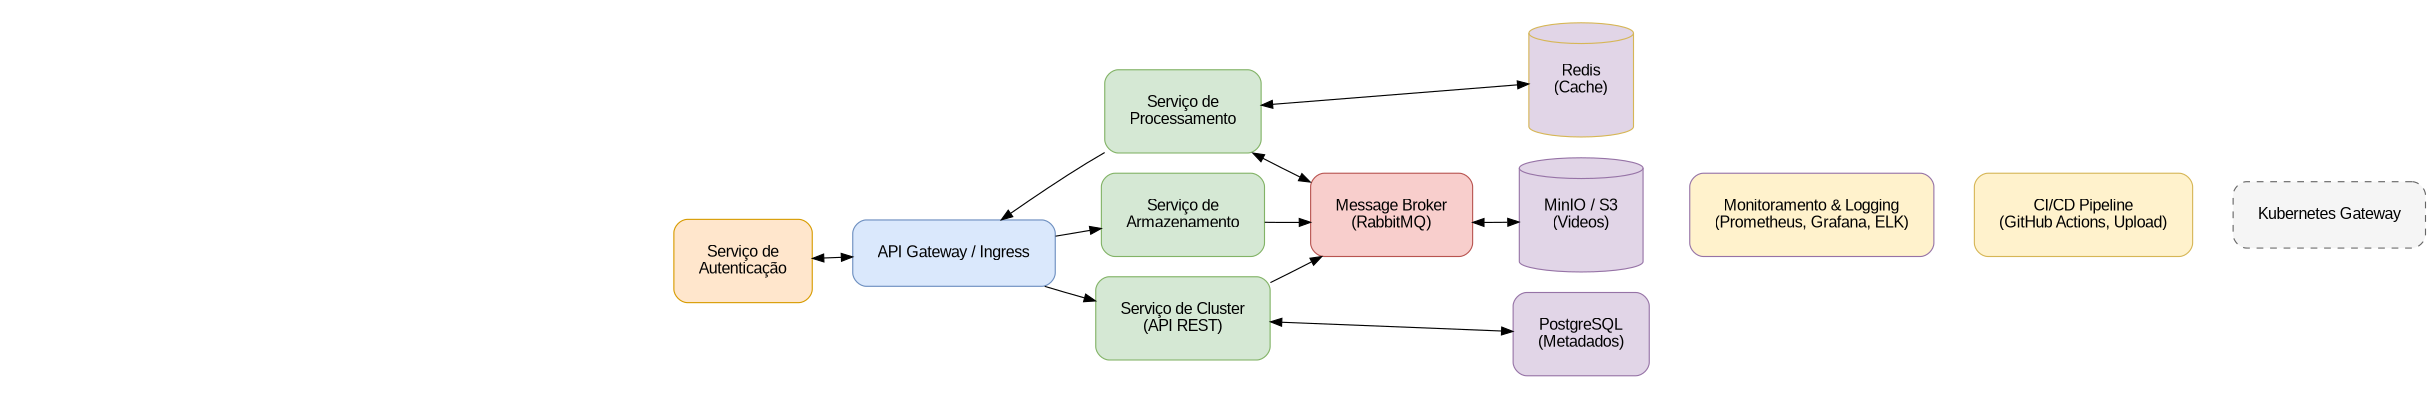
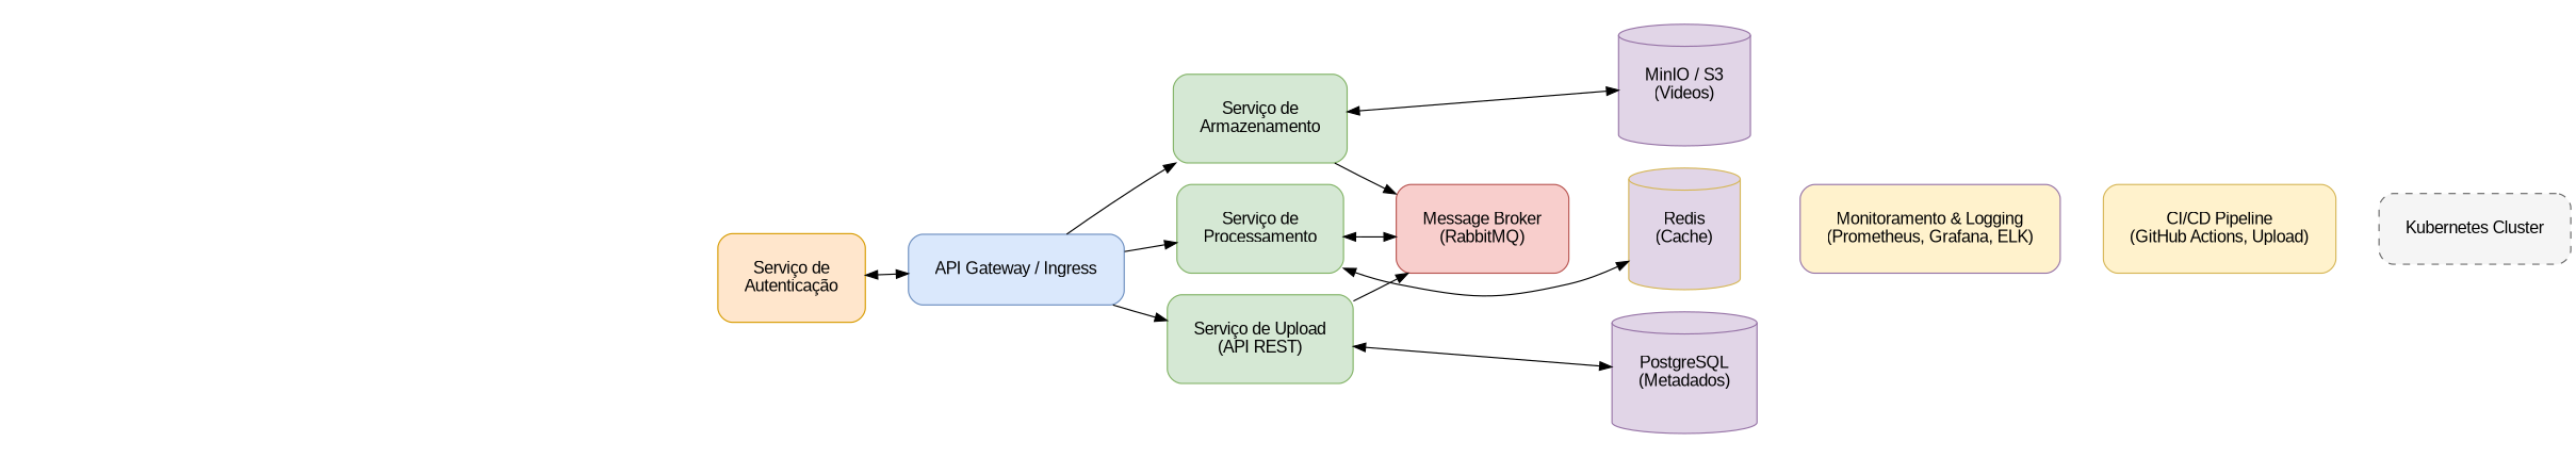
  digraph {
    rankdir=LR
    node [color="#82b366" fillcolor="#d5e8d4" fontname=Arial margin=0.3 shape=box style="filled,rounded"]
    edge [fontname=Arial style=invis weight=2]
    n1 [color="#6c8ebf" fillcolor="#dae8fc" label="API Gateway / Ingress"]
    n2 [color="#d79b00" fillcolor="#ffe6cc" label="Serviço de\nAutenticação"]
    title [shape=none style=invis color="" fillcolor=""]
-   n4 [label="Serviço de Cluster\n(API REST)"]
+   n4 [label="Serviço de Upload\n(API REST)"]
    n5 [label="Serviço de\nProcessamento"]
    n6 [label="Serviço de\nArmazenamento"]
-   n7 [color="#9673a6" fillcolor="#e1d5e7" label="PostgreSQL\n(Metadados)"]
+   n7 [color="#9673a6" fillcolor="#e1d5e7" label="PostgreSQL\n(Metadados)" shape=cylinder]
    n8 [color="#d6b656" fillcolor="#e1d5e7" label="Redis\n(Cache)" shape=cylinder]
    n9 [color="#9673a6" fillcolor="#e1d5e7" label="MinIO / S3\n(Videos)" shape=cylinder]
    n10 [color="#9673a6" fillcolor="#fff2cc" label="Monitoramento & Logging\n(Prometheus, Grafana, ELK)"]
    n11 [color="#d6b656" fillcolor="#fff2cc" label="CI/CD Pipeline\n(GitHub Actions, Upload)"]
    n12 [color="#b85450" fillcolor="#f8cecc" label="Message Broker\n(RabbitMQ)"]
-   n13 [color="#666666" fillcolor="#f5f5f5" label="Kubernetes Gateway" style="filled,rounded,dashed"]
+   n13 [color="#666666" fillcolor="#f5f5f5" label="Kubernetes Cluster" style="filled,rounded,dashed"]
    subgraph cluster_1 {
      style=invis
      n1
      n2
    }
    subgraph cluster_2 {
      fontname="Arial Bold"
      fontsize=20
      label="Arquitetura de Microsserviços - Processamento de Vídeos"
      style=invis
      title
    }
    subgraph cluster_3 {
      style=invis
      n4
      n5
      n6
    }
    subgraph cluster_4 {
      style=invis
      n7
      n8
      n9
    }
    subgraph cluster_5 {
      style=invis
      n10
      n11
    }
    n1 -> n4 [style="" weight=""]
    n1 -> n4
-   n5 -> n1 [style="" weight=""]
+   n1 -> n5 [style="" weight=""]
    n1 -> n6 [style="" weight=""]
    n2 -> n1 [dir=both style="" weight=""]
    n2 -> n4
    title -> n1 [weight=""]
    title -> n2 [weight=""]
    n4 -> n7 [dir=both style="" weight=""]
    n4 -> n12 [style="" weight=""]
    n4 -> n12
    n5 -> n8 [dir=both style="" weight=""]
    n5 -> n12 [dir=both style="" weight=""]
    n5 -> n12
    n6 -> n12 [style="" weight=""]
    n6 -> n12
    n7 -> n10
    n8 -> n10
    n9 -> n10
    n10 -> n11
    n11 -> n13
    n12 -> n7
    n12 -> n8
-   n12 -> n9 [dir=both style="" weight=""]
+   n6 -> n9 [dir=both style="" weight=""]
    n12 -> n9
  }
